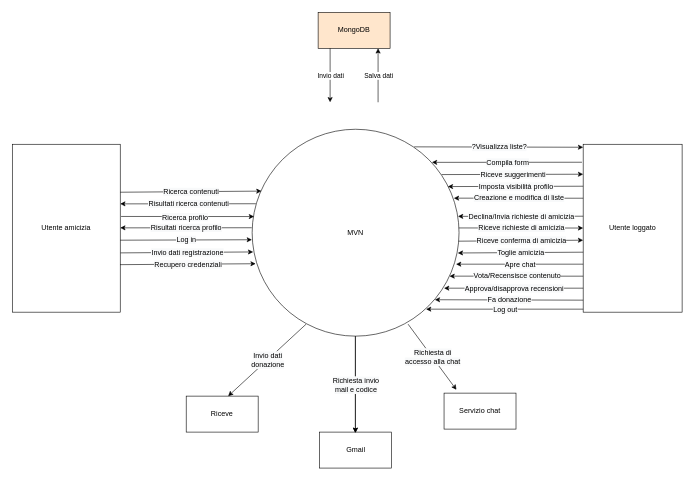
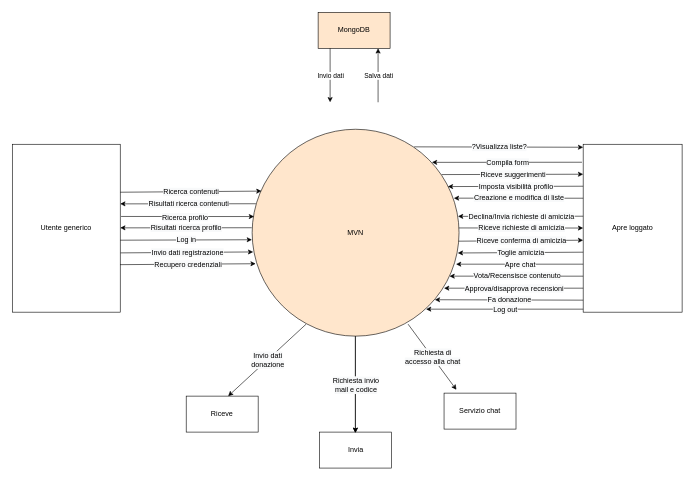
  <mxCell id="0" />
  <mxCell id="1" parent="0" />
- <mxCell id="2" value="MVN" style="ellipse;whiteSpace=wrap;html=1;aspect=fixed;" parent="1" vertex="1"><mxGeometry x="420" y="215" width="345" height="345" as="geometry" /></mxCell>
- <mxCell id="3" value="Utente loggato" style="rounded=0;whiteSpace=wrap;html=1;" parent="1" vertex="1"><mxGeometry x="972" y="240" width="165" height="280" as="geometry" /></mxCell>
- <mxCell id="4" value="Utente amicizia" style="rounded=0;whiteSpace=wrap;html=1;" parent="1" vertex="1"><mxGeometry x="20" y="240" width="180" height="280" as="geometry" /></mxCell>
+ <mxCell id="2" value="MVN" style="ellipse;whiteSpace=wrap;html=1;aspect=fixed;fillColor=#ffe6cc;" parent="1" vertex="1"><mxGeometry x="420" y="215" width="345" height="345" as="geometry" /></mxCell>
+ <mxCell id="3" value="Apre loggato" style="rounded=0;whiteSpace=wrap;html=1;" parent="1" vertex="1"><mxGeometry x="972" y="240" width="165" height="280" as="geometry" /></mxCell>
+ <mxCell id="4" value="Utente generico" style="rounded=0;whiteSpace=wrap;html=1;" parent="1" vertex="1"><mxGeometry x="20" y="240" width="180" height="280" as="geometry" /></mxCell>
  <mxCell id="5" value="Riceve" style="rounded=0;whiteSpace=wrap;html=1;" parent="1" vertex="1"><mxGeometry y="660" width="120" height="60" as="geometry" x="310" /></mxCell>
  <mxCell id="6" value="MongoDB" style="rounded=0;whiteSpace=wrap;html=1;fillColor=#ffe6cc;" parent="1" vertex="1"><mxGeometry x="530" y="20" width="120" height="60" as="geometry" /></mxCell>
  <mxCell id="7" value="Servizio chat" style="rounded=0;whiteSpace=wrap;html=1;" parent="1" vertex="1"><mxGeometry x="740" y="655" width="120" height="60" as="geometry" /></mxCell>
  <mxCell id="8" value="" style="endArrow=classic;html=1;rounded=0;entryX=0.045;entryY=0.299;entryDx=0;entryDy=0;entryPerimeter=0;" edge="1" parent="1" target="2"><mxGeometry relative="1" as="geometry"><mxPoint x="200" y="320" as="sourcePoint" /><mxPoint x="430" y="320" as="targetPoint" /></mxGeometry></mxCell>
  <mxCell id="9" value="&lt;span style=&quot;font-size: 12px; background-color: rgb(248, 249, 250);&quot;&gt;Ricerca contenuti&lt;/span&gt;" style="edgeLabel;resizable=0;html=1;align=center;verticalAlign=middle;" connectable="0" vertex="1" parent="8"><mxGeometry relative="1" as="geometry" /></mxCell>
  <mxCell id="10" value="" style="endArrow=classic;html=1;rounded=0;exitX=1.008;exitY=0.43;exitDx=0;exitDy=0;exitPerimeter=0;entryX=0.009;entryY=0.422;entryDx=0;entryDy=0;entryPerimeter=0;" edge="1" parent="1" source="4" target="2"><mxGeometry relative="1" as="geometry"><mxPoint x="220" y="360" as="sourcePoint" /><mxPoint x="410" y="360" as="targetPoint" /></mxGeometry></mxCell>
  <mxCell id="11" value="&lt;span style=&quot;font-size: 12px; background-color: rgb(248, 249, 250);&quot;&gt;Ricerca profilo&lt;/span&gt;" style="edgeLabel;resizable=0;html=1;align=center;verticalAlign=middle;" connectable="0" vertex="1" parent="10"><mxGeometry relative="1" as="geometry"><mxPoint x="-5" y="1" as="offset" /></mxGeometry></mxCell>
  <mxCell id="12" value="" style="endArrow=classic;html=1;rounded=0;exitX=0.018;exitY=0.36;exitDx=0;exitDy=0;exitPerimeter=0;" edge="1" parent="1" source="2"><mxGeometry relative="1" as="geometry"><mxPoint x="410" y="339.41" as="sourcePoint" /><mxPoint x="200" y="339.41" as="targetPoint" /></mxGeometry></mxCell>
  <mxCell id="13" value="&lt;span style=&quot;font-size: 12px; background-color: rgb(248, 249, 250);&quot;&gt;Risultati ricerca contenuti&lt;/span&gt;" style="edgeLabel;resizable=0;html=1;align=center;verticalAlign=middle;" connectable="0" vertex="1" parent="12"><mxGeometry relative="1" as="geometry" /></mxCell>
  <mxCell id="14" value="" style="endArrow=classic;html=1;rounded=0;exitX=-0.002;exitY=0.476;exitDx=0;exitDy=0;exitPerimeter=0;" edge="1" parent="1" source="2"><mxGeometry relative="1" as="geometry"><mxPoint x="410" y="379.41" as="sourcePoint" /><mxPoint x="200" y="379.41" as="targetPoint" /></mxGeometry></mxCell>
  <mxCell id="15" value="&lt;span style=&quot;font-size: 12px; background-color: rgb(248, 249, 250);&quot;&gt;Risultati ricerca profilo&lt;/span&gt;" style="edgeLabel;resizable=0;html=1;align=center;verticalAlign=middle;" connectable="0" vertex="1" parent="14"><mxGeometry relative="1" as="geometry" /></mxCell>
  <mxCell id="16" value="" style="endArrow=classic;html=1;rounded=0;entryX=-0.001;entryY=0.534;entryDx=0;entryDy=0;entryPerimeter=0;" edge="1" parent="1" target="2"><mxGeometry relative="1" as="geometry"><mxPoint x="200" y="400" as="sourcePoint" /><mxPoint x="410" y="400" as="targetPoint" /></mxGeometry></mxCell>
  <mxCell id="17" value="&lt;span style=&quot;font-size: 12px; background-color: rgb(248, 249, 250);&quot;&gt;Log in&lt;/span&gt;" style="edgeLabel;resizable=0;html=1;align=center;verticalAlign=middle;" connectable="0" vertex="1" parent="16"><mxGeometry relative="1" as="geometry" /></mxCell>
  <mxCell id="18" value="" style="endArrow=classic;html=1;rounded=0;exitX=1.003;exitY=0.647;exitDx=0;exitDy=0;exitPerimeter=0;entryX=0.005;entryY=0.593;entryDx=0;entryDy=0;entryPerimeter=0;" edge="1" parent="1" source="4" target="2"><mxGeometry relative="1" as="geometry"><mxPoint x="220" y="420" as="sourcePoint" /><mxPoint x="410" y="420" as="targetPoint" /></mxGeometry></mxCell>
  <mxCell id="19" value="&lt;span style=&quot;font-size: 12px; background-color: rgb(248, 249, 250);&quot;&gt;Invio dati registrazione&lt;/span&gt;" style="edgeLabel;resizable=0;html=1;align=center;verticalAlign=middle;" connectable="0" vertex="1" parent="18"><mxGeometry relative="1" as="geometry" /></mxCell>
  <mxCell id="20" value="" style="endArrow=classic;html=1;rounded=0;exitX=0.998;exitY=0.717;exitDx=0;exitDy=0;exitPerimeter=0;entryX=0.017;entryY=0.65;entryDx=0;entryDy=0;entryPerimeter=0;" edge="1" parent="1" source="4" target="2"><mxGeometry relative="1" as="geometry"><mxPoint x="220" y="440" as="sourcePoint" /><mxPoint x="410" y="440" as="targetPoint" /></mxGeometry></mxCell>
  <mxCell id="21" value="&lt;span style=&quot;font-size: 12px; background-color: rgb(248, 249, 250);&quot;&gt;Recupero credenziali&lt;/span&gt;" style="edgeLabel;resizable=0;html=1;align=center;verticalAlign=middle;" connectable="0" vertex="1" parent="20"><mxGeometry relative="1" as="geometry" /></mxCell>
  <mxCell id="22" value="" style="endArrow=classic;html=1;rounded=0;" edge="1" parent="1"><mxGeometry relative="1" as="geometry"><mxPoint x="972" y="515" as="sourcePoint" /><mxPoint x="710" y="515" as="targetPoint" /></mxGeometry></mxCell>
  <mxCell id="23" value="&lt;span style=&quot;font-size: 12px; background-color: rgb(248, 249, 250);&quot;&gt;Log out&lt;/span&gt;" style="edgeLabel;resizable=0;html=1;align=center;verticalAlign=middle;" connectable="0" vertex="1" parent="22"><mxGeometry relative="1" as="geometry" /></mxCell>
  <mxCell id="24" value="" style="endArrow=classic;html=1;rounded=0;entryX=0.883;entryY=0.824;entryDx=0;entryDy=0;entryPerimeter=0;" edge="1" parent="1" target="2"><mxGeometry relative="1" as="geometry"><mxPoint x="972" y="500" as="sourcePoint" /><mxPoint x="770" y="500" as="targetPoint" /></mxGeometry></mxCell>
  <mxCell id="25" value="&lt;span style=&quot;font-size: 12px; background-color: rgb(248, 249, 250);&quot;&gt;Fa donazione&lt;/span&gt;" style="edgeLabel;resizable=0;html=1;align=center;verticalAlign=middle;" connectable="0" vertex="1" parent="24"><mxGeometry relative="1" as="geometry" /></mxCell>
  <mxCell id="26" value="" style="endArrow=classic;html=1;rounded=0;entryX=0.869;entryY=0.16;entryDx=0;entryDy=0;entryPerimeter=0;" edge="1" parent="1" target="2"><mxGeometry relative="1" as="geometry"><mxPoint x="970" y="270" as="sourcePoint" /><mxPoint x="780" y="270" as="targetPoint" /></mxGeometry></mxCell>
  <mxCell id="27" value="&lt;span style=&quot;font-size: 12px; background-color: rgb(248, 249, 250);&quot;&gt;Compila form&lt;/span&gt;" style="edgeLabel;resizable=0;html=1;align=center;verticalAlign=middle;" connectable="0" vertex="1" parent="26"><mxGeometry relative="1" as="geometry" /></mxCell>
  <mxCell id="28" value="" style="endArrow=classic;html=1;rounded=0;exitX=0.916;exitY=0.219;exitDx=0;exitDy=0;exitPerimeter=0;" edge="1" parent="1" source="2"><mxGeometry relative="1" as="geometry"><mxPoint x="782" y="290" as="sourcePoint" /><mxPoint x="972" y="290" as="targetPoint" /></mxGeometry></mxCell>
  <mxCell id="29" value="&lt;span style=&quot;font-size: 12px; background-color: rgb(248, 249, 250);&quot;&gt;Riceve suggerimenti&lt;/span&gt;" style="edgeLabel;resizable=0;html=1;align=center;verticalAlign=middle;" connectable="0" vertex="1" parent="28"><mxGeometry relative="1" as="geometry" /></mxCell>
  <mxCell id="30" value="" style="endArrow=classic;html=1;rounded=0;entryX=0.946;entryY=0.277;entryDx=0;entryDy=0;entryPerimeter=0;" edge="1" parent="1" target="2"><mxGeometry relative="1" as="geometry"><mxPoint x="972" y="310" as="sourcePoint" /><mxPoint x="772" y="310" as="targetPoint" /></mxGeometry></mxCell>
  <mxCell id="31" value="&lt;span style=&quot;font-size: 12px; background-color: rgb(248, 249, 250);&quot;&gt;Imposta visibilità profilo&lt;/span&gt;" style="edgeLabel;resizable=0;html=1;align=center;verticalAlign=middle;" connectable="0" vertex="1" parent="30"><mxGeometry relative="1" as="geometry" /></mxCell>
  <mxCell id="32" value="" style="endArrow=classic;html=1;rounded=0;entryX=0.975;entryY=0.333;entryDx=0;entryDy=0;entryPerimeter=0;" edge="1" parent="1" target="2"><mxGeometry relative="1" as="geometry"><mxPoint x="972" y="330" as="sourcePoint" /><mxPoint x="772" y="330" as="targetPoint" /></mxGeometry></mxCell>
  <mxCell id="33" value="&lt;span style=&quot;font-size: 12px; background-color: rgb(248, 249, 250);&quot;&gt;Creazione e modifica di liste&lt;/span&gt;" style="edgeLabel;resizable=0;html=1;align=center;verticalAlign=middle;" connectable="0" vertex="1" parent="32"><mxGeometry relative="1" as="geometry" /></mxCell>
  <mxCell id="34" value="" style="endArrow=classic;html=1;rounded=0;exitX=0.783;exitY=0.085;exitDx=0;exitDy=0;exitPerimeter=0;" edge="1" parent="1" source="2"><mxGeometry relative="1" as="geometry"><mxPoint x="782" y="245" as="sourcePoint" /><mxPoint x="972" y="245" as="targetPoint" /></mxGeometry></mxCell>
  <mxCell id="35" value="&lt;span style=&quot;font-size: 12px; background-color: rgb(248, 249, 250);&quot;&gt;?Visualizza liste?&lt;/span&gt;" style="edgeLabel;resizable=0;html=1;align=center;verticalAlign=middle;" connectable="0" vertex="1" parent="34"><mxGeometry relative="1" as="geometry" /></mxCell>
  <mxCell id="36" value="" style="endArrow=classic;html=1;rounded=0;" edge="1" parent="1"><mxGeometry relative="1" as="geometry"><mxPoint x="972" y="440" as="sourcePoint" /><mxPoint x="760" y="440" as="targetPoint" /></mxGeometry></mxCell>
  <mxCell id="37" value="&lt;span style=&quot;font-size: 12px; background-color: rgb(248, 249, 250);&quot;&gt;Apre chat&lt;/span&gt;" style="edgeLabel;resizable=0;html=1;align=center;verticalAlign=middle;" connectable="0" vertex="1" parent="36"><mxGeometry relative="1" as="geometry" /></mxCell>
- <mxCell id="38" value="Gmail" style="rounded=0;whiteSpace=wrap;html=1;" parent="1" vertex="1"><mxGeometry x="532.5" y="720" width="120" height="60" as="geometry" /></mxCell>
+ <mxCell id="38" value="Invia" style="rounded=0;whiteSpace=wrap;html=1;" parent="1" vertex="1"><mxGeometry x="532.5" y="720" width="120" height="60" as="geometry" /></mxCell>
  <mxCell id="39" value="" style="endArrow=classic;html=1;rounded=0;entryX=0.995;entryY=0.421;entryDx=0;entryDy=0;entryPerimeter=0;" edge="1" parent="1" target="2"><mxGeometry relative="1" as="geometry"><mxPoint x="972" y="360" as="sourcePoint" /><mxPoint x="770" y="360" as="targetPoint" /></mxGeometry></mxCell>
  <mxCell id="40" value="&lt;span style=&quot;font-size: 12px; background-color: rgb(248, 249, 250);&quot;&gt;Declina/Invia richieste di amicizia&lt;/span&gt;" style="edgeLabel;resizable=0;html=1;align=center;verticalAlign=middle;" connectable="0" vertex="1" parent="39"><mxGeometry relative="1" as="geometry" /></mxCell>
  <mxCell id="41" value="" style="endArrow=classic;html=1;rounded=0;exitX=0.999;exitY=0.477;exitDx=0;exitDy=0;exitPerimeter=0;" edge="1" parent="1" source="2"><mxGeometry relative="1" as="geometry"><mxPoint x="770" y="380" as="sourcePoint" /><mxPoint x="972" y="379.74" as="targetPoint" /></mxGeometry></mxCell>
  <mxCell id="42" value="&lt;span style=&quot;font-size: 12px; background-color: rgb(248, 249, 250);&quot;&gt;Riceve richieste di amicizia&lt;/span&gt;" style="edgeLabel;resizable=0;html=1;align=center;verticalAlign=middle;" connectable="0" vertex="1" parent="41"><mxGeometry relative="1" as="geometry" /></mxCell>
  <mxCell id="43" value="" style="endArrow=classic;html=1;rounded=0;exitX=0.998;exitY=0.541;exitDx=0;exitDy=0;exitPerimeter=0;" edge="1" parent="1" source="2"><mxGeometry relative="1" as="geometry"><mxPoint x="782" y="400" as="sourcePoint" /><mxPoint x="972" y="400" as="targetPoint" /></mxGeometry></mxCell>
  <mxCell id="44" value="&lt;span style=&quot;font-size: 12px; background-color: rgb(248, 249, 250);&quot;&gt;Riceve conferma di amicizia&lt;/span&gt;" style="edgeLabel;resizable=0;html=1;align=center;verticalAlign=middle;" connectable="0" vertex="1" parent="43"><mxGeometry relative="1" as="geometry" /></mxCell>
  <mxCell id="45" value="" style="endArrow=classic;html=1;rounded=0;entryX=0.994;entryY=0.598;entryDx=0;entryDy=0;entryPerimeter=0;" edge="1" parent="1" target="2"><mxGeometry relative="1" as="geometry"><mxPoint x="972" y="420" as="sourcePoint" /><mxPoint x="772" y="420" as="targetPoint" /></mxGeometry></mxCell>
  <mxCell id="46" value="&lt;span style=&quot;font-size: 12px; background-color: rgb(248, 249, 250);&quot;&gt;Toglie amicizia&lt;/span&gt;" style="edgeLabel;resizable=0;html=1;align=center;verticalAlign=middle;" connectable="0" vertex="1" parent="45"><mxGeometry relative="1" as="geometry" /></mxCell>
  <mxCell id="47" value="" style="endArrow=classic;html=1;rounded=0;entryX=0.954;entryY=0.71;entryDx=0;entryDy=0;entryPerimeter=0;" edge="1" parent="1" target="2"><mxGeometry relative="1" as="geometry"><mxPoint x="972" y="460" as="sourcePoint" /><mxPoint x="772" y="460" as="targetPoint" /></mxGeometry></mxCell>
  <mxCell id="48" value="&lt;span style=&quot;font-size: 12px; background-color: rgb(248, 249, 250);&quot;&gt;Vota/Recensisce contenuto&lt;/span&gt;" style="edgeLabel;resizable=0;html=1;align=center;verticalAlign=middle;" connectable="0" vertex="1" parent="47"><mxGeometry relative="1" as="geometry" /></mxCell>
  <mxCell id="49" value="" style="endArrow=classic;html=1;rounded=0;" edge="1" parent="1"><mxGeometry relative="1" as="geometry"><mxPoint x="972" y="480" as="sourcePoint" /><mxPoint x="740" y="480" as="targetPoint" /></mxGeometry></mxCell>
  <mxCell id="50" value="&lt;span style=&quot;font-size: 12px; background-color: rgb(248, 249, 250);&quot;&gt;Approva/disapprova recensioni&lt;/span&gt;" style="edgeLabel;resizable=0;html=1;align=center;verticalAlign=middle;" connectable="0" vertex="1" parent="49"><mxGeometry relative="1" as="geometry" /></mxCell>
  <mxCell id="51" value="C" style="endArrow=classic;html=1;rounded=0;" edge="1" parent="1"><mxGeometry relative="1" as="geometry"><mxPoint x="592.16" y="560" as="sourcePoint" /><mxPoint x="592.16" y="721.265" as="targetPoint" /></mxGeometry></mxCell>
  <mxCell id="52" value="&lt;span style=&quot;font-size: 12px; background-color: rgb(248, 249, 250);&quot;&gt;Richiesta invio&lt;/span&gt;&lt;br style=&quot;font-size: 12px; background-color: rgb(248, 249, 250);&quot;&gt;&lt;span style=&quot;font-size: 12px; background-color: rgb(248, 249, 250);&quot;&gt;mail e codice&lt;/span&gt;" style="edgeLabel;resizable=0;html=1;align=center;verticalAlign=middle;" connectable="0" vertex="1" parent="51"><mxGeometry relative="1" as="geometry" /></mxCell>
  <mxCell id="53" value="" style="endArrow=classic;html=1;rounded=0;entryX=0.172;entryY=-0.093;entryDx=0;entryDy=0;entryPerimeter=0;" edge="1" parent="1" target="7"><mxGeometry relative="1" as="geometry"><mxPoint x="680" y="540" as="sourcePoint" /><mxPoint x="680" y="704.995" as="targetPoint" /></mxGeometry></mxCell>
  <mxCell id="54" value="&lt;span style=&quot;font-size: 12px; background-color: rgb(248, 249, 250);&quot;&gt;Richiesta di &lt;br&gt;accesso alla chat&lt;/span&gt;" style="edgeLabel;resizable=0;html=1;align=center;verticalAlign=middle;" connectable="0" vertex="1" parent="53"><mxGeometry relative="1" as="geometry" /></mxCell>
  <mxCell id="55" value="C" style="endArrow=classic;html=1;rounded=0;" edge="1" parent="1"><mxGeometry relative="1" as="geometry"><mxPoint x="592.16" y="560" as="sourcePoint" /><mxPoint x="592.16" y="721.265" as="targetPoint" /></mxGeometry></mxCell>
  <mxCell id="56" value="&lt;span style=&quot;font-size: 12px; background-color: rgb(248, 249, 250);&quot;&gt;Richiesta invio&lt;/span&gt;&lt;br style=&quot;font-size: 12px; background-color: rgb(248, 249, 250);&quot;&gt;&lt;span style=&quot;font-size: 12px; background-color: rgb(248, 249, 250);&quot;&gt;mail e codice&lt;/span&gt;" style="edgeLabel;resizable=0;html=1;align=center;verticalAlign=middle;" connectable="0" vertex="1" parent="55"><mxGeometry relative="1" as="geometry" /></mxCell>
  <mxCell id="57" value="C" style="endArrow=classic;html=1;rounded=0;" edge="1" parent="1"><mxGeometry relative="1" as="geometry"><mxPoint x="510" y="540" as="sourcePoint" /><mxPoint x="380" y="660" as="targetPoint" /></mxGeometry></mxCell>
  <mxCell id="58" value="&lt;span style=&quot;font-size: 12px; background-color: rgb(248, 249, 250);&quot;&gt;Invio dati&lt;br&gt;donazione&lt;br&gt;&lt;/span&gt;" style="edgeLabel;resizable=0;html=1;align=center;verticalAlign=middle;" connectable="0" vertex="1" parent="57"><mxGeometry relative="1" as="geometry" /></mxCell>
  <mxCell id="59" value="" style="endArrow=classic;html=1;rounded=0;" edge="1" parent="1"><mxGeometry relative="1" as="geometry"><mxPoint x="630" y="170" as="sourcePoint" /><mxPoint x="630" y="80" as="targetPoint" /></mxGeometry></mxCell>
  <mxCell id="60" value="Salva dati" style="edgeLabel;resizable=0;html=1;align=center;verticalAlign=middle;" connectable="0" vertex="1" parent="59"><mxGeometry relative="1" as="geometry" /></mxCell>
  <mxCell id="61" value="" style="endArrow=classic;html=1;rounded=0;" edge="1" parent="1"><mxGeometry relative="1" as="geometry"><mxPoint x="550" y="80" as="sourcePoint" /><mxPoint x="550" y="170" as="targetPoint" /></mxGeometry></mxCell>
  <mxCell id="62" value="Invio dati" style="edgeLabel;resizable=0;html=1;align=center;verticalAlign=middle;" connectable="0" vertex="1" parent="61"><mxGeometry relative="1" as="geometry" /></mxCell>
